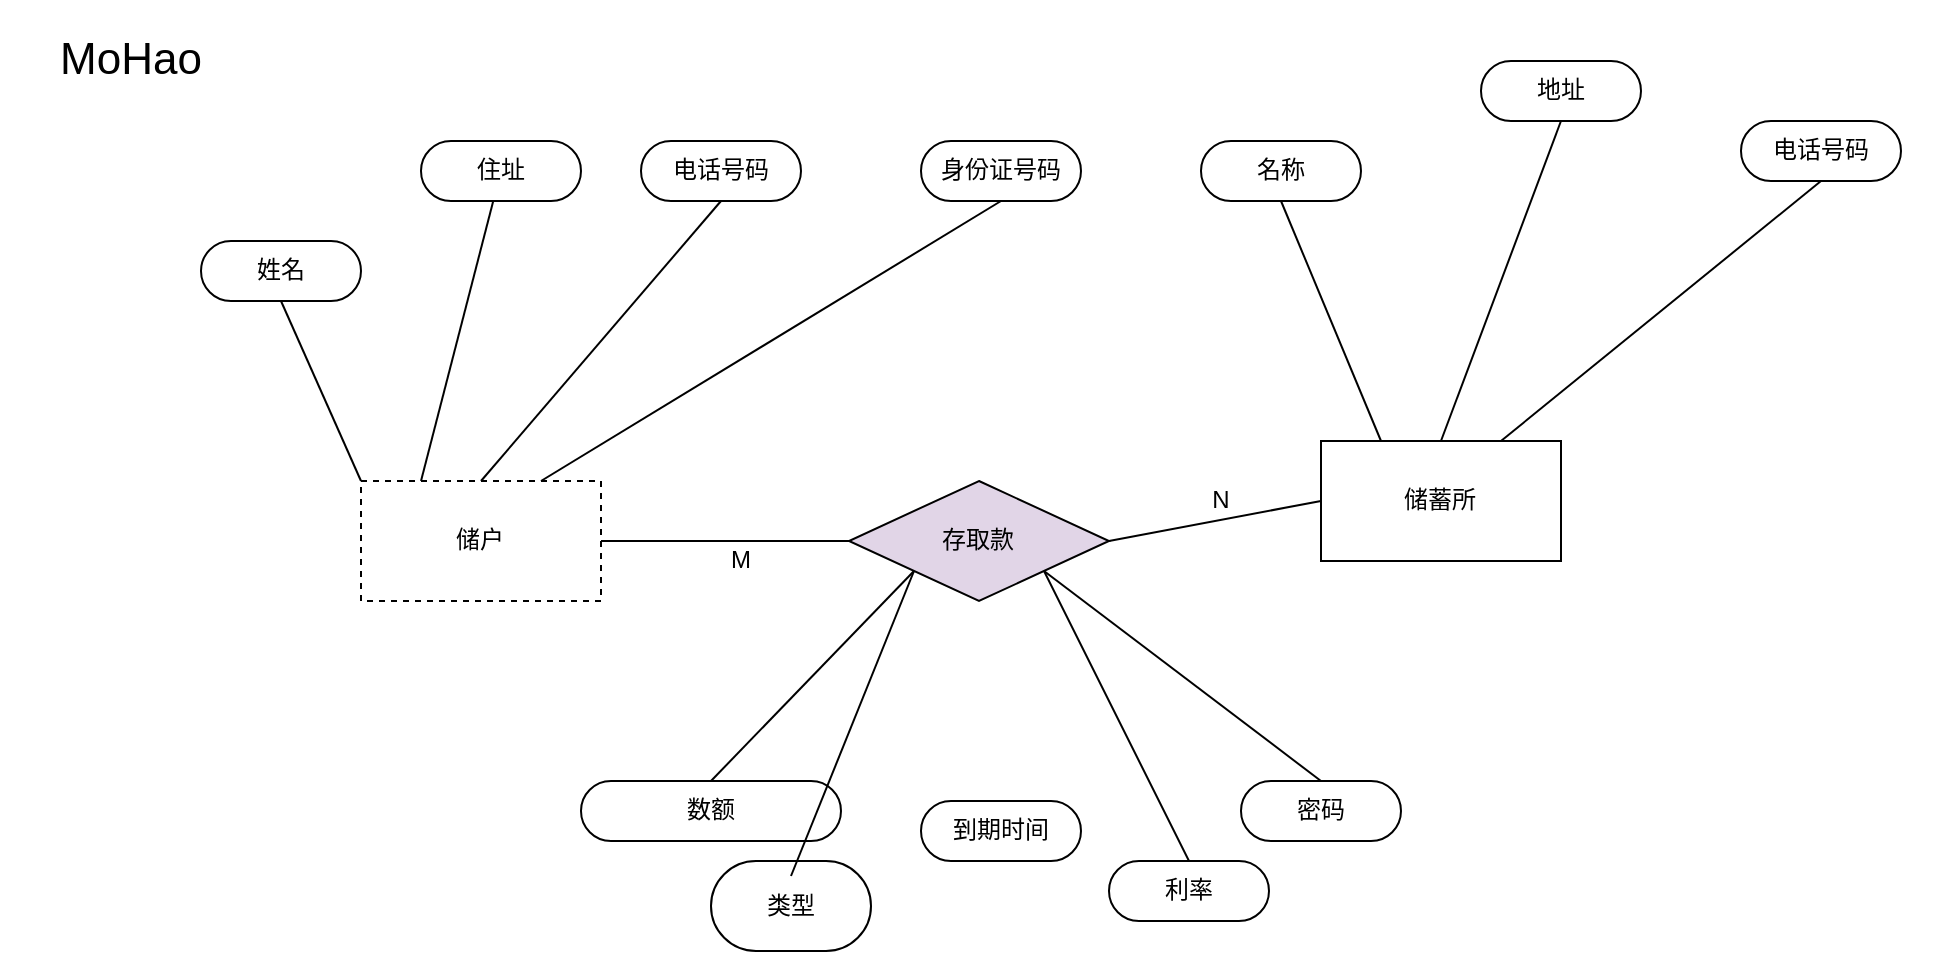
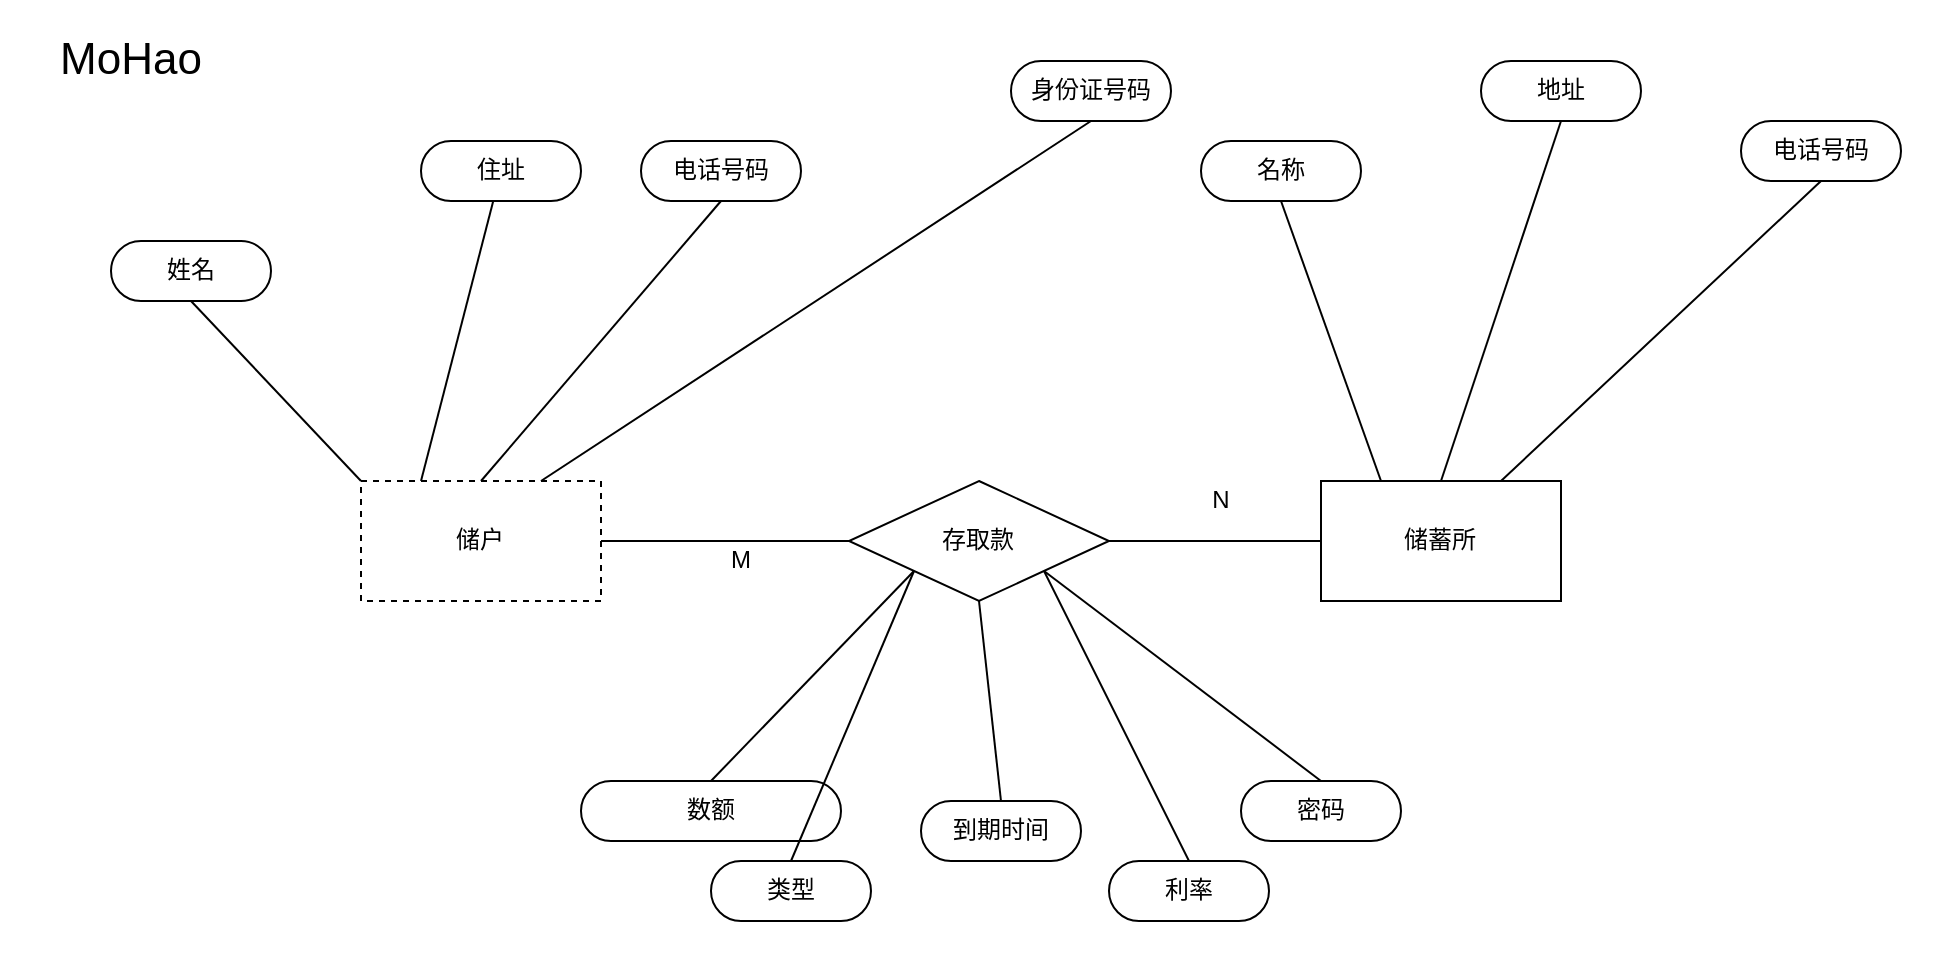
  <mxCell id="0" />
  <mxCell id="1" parent="0" />
- <mxCell id="2" value="姓名" style="html=1;dashed=0;whitespace=wrap;shape=mxgraph.dfd.start" vertex="1" parent="1"><mxGeometry x="100" y="120" width="80" height="30" as="geometry" /></mxCell>
+ <mxCell id="2" value="姓名" style="html=1;dashed=0;whitespace=wrap;shape=mxgraph.dfd.start" vertex="1" parent="1"><mxGeometry x="55" y="120" width="80" height="30" as="geometry" /></mxCell>
  <mxCell id="3" value="储户" style="rounded=0;whiteSpace=wrap;html=1;dashed=1;" vertex="1" parent="1"><mxGeometry x="180" y="240" width="120" height="60" as="geometry" /></mxCell>
  <mxCell id="4" value="" style="endArrow=none;html=1;rounded=0;exitX=0.5;exitY=0.5;exitDx=0;exitDy=15;exitPerimeter=0;entryX=0;entryY=0;entryDx=0;entryDy=0;" edge="1" parent="1" source="2" target="3"><mxGeometry width="50" height="50" relative="1" as="geometry"><mxPoint x="140" y="280" as="sourcePoint" /><mxPoint x="190" y="230" as="targetPoint" /></mxGeometry></mxCell>
  <mxCell id="5" value="住址" style="html=1;dashed=0;whitespace=wrap;shape=mxgraph.dfd.start" vertex="1" parent="1"><mxGeometry x="210" y="70" width="80" height="30" as="geometry" /></mxCell>
  <mxCell id="6" value="" style="endArrow=none;html=1;rounded=0;entryX=0.25;entryY=0;entryDx=0;entryDy=0;" edge="1" parent="1" source="5" target="3"><mxGeometry width="50" height="50" relative="1" as="geometry"><mxPoint x="190" y="380" as="sourcePoint" /><mxPoint x="240" y="330" as="targetPoint" /></mxGeometry></mxCell>
  <mxCell id="7" value="电话号码" style="html=1;dashed=0;whitespace=wrap;shape=mxgraph.dfd.start" vertex="1" parent="1"><mxGeometry x="320" y="70" width="80" height="30" as="geometry" /></mxCell>
  <mxCell id="8" value="" style="endArrow=none;html=1;rounded=0;exitX=0.5;exitY=0.5;exitDx=0;exitDy=15;exitPerimeter=0;entryX=0.5;entryY=0;entryDx=0;entryDy=0;" edge="1" parent="1" source="7" target="3"><mxGeometry width="50" height="50" relative="1" as="geometry"><mxPoint x="430" y="210" as="sourcePoint" /><mxPoint x="480" y="160" as="targetPoint" /></mxGeometry></mxCell>
- <mxCell id="9" value="身份证号码" style="html=1;dashed=0;whitespace=wrap;shape=mxgraph.dfd.start" vertex="1" parent="1"><mxGeometry x="460" y="70" width="80" height="30" as="geometry" /></mxCell>
+ <mxCell id="9" value="身份证号码" style="html=1;dashed=0;whitespace=wrap;shape=mxgraph.dfd.start" vertex="1" parent="1"><mxGeometry x="505" y="30" width="80" height="30" as="geometry" /></mxCell>
  <mxCell id="10" value="" style="endArrow=none;html=1;rounded=0;entryX=0.5;entryY=0.5;entryDx=0;entryDy=15;entryPerimeter=0;exitX=0.75;exitY=0;exitDx=0;exitDy=0;" edge="1" parent="1" source="3" target="9"><mxGeometry width="50" height="50" relative="1" as="geometry"><mxPoint x="370" y="210" as="sourcePoint" /><mxPoint x="420" y="160" as="targetPoint" /></mxGeometry></mxCell>
- <mxCell id="11" value="存取款" style="rhombus;whiteSpace=wrap;html=1;fillColor=#e1d5e7;" vertex="1" parent="1"><mxGeometry x="424" y="240" width="130" height="60" as="geometry" /></mxCell>
+ <mxCell id="11" value="存取款" style="rhombus;whiteSpace=wrap;html=1;" vertex="1" parent="1"><mxGeometry x="424" y="240" width="130" height="60" as="geometry" /></mxCell>
  <mxCell id="12" value="" style="endArrow=none;html=1;rounded=0;exitX=1;exitY=0.5;exitDx=0;exitDy=0;entryX=0;entryY=0.5;entryDx=0;entryDy=0;" edge="1" parent="1" source="3" target="11"><mxGeometry width="50" height="50" relative="1" as="geometry"><mxPoint x="240" y="420" as="sourcePoint" /><mxPoint x="290" y="370" as="targetPoint" /></mxGeometry></mxCell>
  <mxCell id="13" value="M" style="text;html=1;align=center;verticalAlign=middle;resizable=0;points=[];autosize=1;strokeColor=none;fillColor=none;" vertex="1" parent="1"><mxGeometry x="355" y="270" width="30" height="20" as="geometry" /></mxCell>
  <mxCell id="14" value="" style="endArrow=none;html=1;rounded=0;exitX=1;exitY=0.5;exitDx=0;exitDy=0;entryX=0;entryY=0.5;entryDx=0;entryDy=0;" edge="1" parent="1" source="11" target="16"><mxGeometry width="50" height="50" relative="1" as="geometry"><mxPoint x="620" y="420" as="sourcePoint" /><mxPoint x="650" y="270" as="targetPoint" /></mxGeometry></mxCell>
  <mxCell id="15" value="N" style="text;html=1;align=center;verticalAlign=middle;resizable=0;points=[];autosize=1;strokeColor=none;fillColor=none;" vertex="1" parent="1"><mxGeometry x="600" y="240" width="20" height="20" as="geometry" /></mxCell>
- <mxCell id="16" value="储蓄所" style="rounded=0;whiteSpace=wrap;html=1;" vertex="1" parent="1"><mxGeometry x="660" y="220" width="120" height="60" as="geometry" /></mxCell>
+ <mxCell id="16" value="储蓄所" style="rounded=0;whiteSpace=wrap;html=1;" vertex="1" parent="1"><mxGeometry x="660" y="240" width="120" height="60" as="geometry" /></mxCell>
  <mxCell id="17" value="名称" style="html=1;dashed=0;whitespace=wrap;shape=mxgraph.dfd.start" vertex="1" parent="1"><mxGeometry x="600" y="70" width="80" height="30" as="geometry" /></mxCell>
  <mxCell id="18" value="地址" style="html=1;dashed=0;whitespace=wrap;shape=mxgraph.dfd.start" vertex="1" parent="1"><mxGeometry x="740" y="30" width="80" height="30" as="geometry" /></mxCell>
  <mxCell id="19" value="电话号码" style="html=1;dashed=0;whitespace=wrap;shape=mxgraph.dfd.start" vertex="1" parent="1"><mxGeometry x="870" y="60" width="80" height="30" as="geometry" /></mxCell>
  <mxCell id="20" value="数额" style="html=1;dashed=0;whitespace=wrap;shape=mxgraph.dfd.start" vertex="1" parent="1"><mxGeometry x="290" y="390" width="130" height="30" as="geometry" /></mxCell>
- <mxCell id="21" value="类型" style="html=1;dashed=0;whitespace=wrap;shape=mxgraph.dfd.start" vertex="1" parent="1"><mxGeometry x="355" y="430" width="80" height="45" as="geometry" /></mxCell>
+ <mxCell id="21" value="类型" style="html=1;dashed=0;whitespace=wrap;shape=mxgraph.dfd.start" vertex="1" parent="1"><mxGeometry x="355" y="430" width="80" height="30" as="geometry" /></mxCell>
  <mxCell id="22" value="到期时间" style="html=1;dashed=0;whitespace=wrap;shape=mxgraph.dfd.start" vertex="1" parent="1"><mxGeometry x="460" y="400" width="80" height="30" as="geometry" /></mxCell>
  <mxCell id="23" value="利率" style="html=1;dashed=0;whitespace=wrap;shape=mxgraph.dfd.start" vertex="1" parent="1"><mxGeometry x="554" y="430" width="80" height="30" as="geometry" /></mxCell>
  <mxCell id="24" value="密码" style="html=1;dashed=0;whitespace=wrap;shape=mxgraph.dfd.start" vertex="1" parent="1"><mxGeometry x="620" y="390" width="80" height="30" as="geometry" /></mxCell>
  <mxCell id="25" value="" style="endArrow=none;html=1;rounded=0;entryX=0;entryY=1;entryDx=0;entryDy=0;exitX=0.5;exitY=0.5;exitDx=0;exitDy=-15;exitPerimeter=0;" edge="1" parent="1" source="20" target="11"><mxGeometry width="50" height="50" relative="1" as="geometry"><mxPoint x="160" y="430" as="sourcePoint" /><mxPoint x="210" y="380" as="targetPoint" /></mxGeometry></mxCell>
  <mxCell id="26" value="" style="endArrow=none;html=1;rounded=0;exitX=0.5;exitY=0.5;exitDx=0;exitDy=-15;exitPerimeter=0;entryX=0;entryY=1;entryDx=0;entryDy=0;" edge="1" parent="1" source="21" target="11"><mxGeometry width="50" height="50" relative="1" as="geometry"><mxPoint x="450" y="370" as="sourcePoint" /><mxPoint x="500" y="320" as="targetPoint" /></mxGeometry></mxCell>
+ <mxCell id="27" value="" style="endArrow=none;html=1;rounded=0;entryX=0.5;entryY=1;entryDx=0;entryDy=0;exitX=0.5;exitY=0.5;exitDx=0;exitDy=-15;exitPerimeter=0;" edge="1" parent="1" source="22" target="11"><mxGeometry width="50" height="50" relative="1" as="geometry"><mxPoint x="360" y="480" as="sourcePoint" /><mxPoint x="410" y="430" as="targetPoint" /></mxGeometry></mxCell>
  <mxCell id="28" value="" style="endArrow=none;html=1;rounded=0;entryX=1;entryY=1;entryDx=0;entryDy=0;exitX=0.5;exitY=0.5;exitDx=0;exitDy=-15;exitPerimeter=0;" edge="1" parent="1" source="23" target="11"><mxGeometry width="50" height="50" relative="1" as="geometry"><mxPoint x="360" y="480" as="sourcePoint" /><mxPoint x="410" y="430" as="targetPoint" /></mxGeometry></mxCell>
  <mxCell id="29" value="" style="endArrow=none;html=1;rounded=0;entryX=1;entryY=1;entryDx=0;entryDy=0;exitX=0.5;exitY=0.5;exitDx=0;exitDy=-15;exitPerimeter=0;" edge="1" parent="1" source="24" target="11"><mxGeometry width="50" height="50" relative="1" as="geometry"><mxPoint x="360" y="480" as="sourcePoint" /><mxPoint x="410" y="430" as="targetPoint" /></mxGeometry></mxCell>
  <mxCell id="30" value="" style="endArrow=none;html=1;rounded=0;entryX=0.5;entryY=0.5;entryDx=0;entryDy=15;entryPerimeter=0;exitX=0.25;exitY=0;exitDx=0;exitDy=0;" edge="1" parent="1" source="16" target="17"><mxGeometry width="50" height="50" relative="1" as="geometry"><mxPoint x="780" y="280" as="sourcePoint" /><mxPoint x="830" y="230" as="targetPoint" /></mxGeometry></mxCell>
  <mxCell id="31" value="" style="endArrow=none;html=1;rounded=0;entryX=0.5;entryY=0.5;entryDx=0;entryDy=15;entryPerimeter=0;exitX=0.5;exitY=0;exitDx=0;exitDy=0;" edge="1" parent="1" source="16" target="18"><mxGeometry width="50" height="50" relative="1" as="geometry"><mxPoint x="780" y="280" as="sourcePoint" /><mxPoint x="830" y="230" as="targetPoint" /></mxGeometry></mxCell>
  <mxCell id="32" value="" style="endArrow=none;html=1;rounded=0;entryX=0.5;entryY=0.5;entryDx=0;entryDy=15;entryPerimeter=0;exitX=0.75;exitY=0;exitDx=0;exitDy=0;" edge="1" parent="1" source="16" target="19"><mxGeometry width="50" height="50" relative="1" as="geometry"><mxPoint x="780" y="280" as="sourcePoint" /><mxPoint x="830" y="230" as="targetPoint" /></mxGeometry></mxCell>
  <mxCell id="33" value="&lt;font style=&quot;font-size: 22px&quot;&gt;MoHao&lt;/font&gt;" style="text;html=1;align=center;verticalAlign=middle;resizable=0;points=[];autosize=1;strokeColor=none;fillColor=none;" vertex="1" parent="1"><mxGeometry x="20" y="20" width="90" height="20" as="geometry" /></mxCell>
